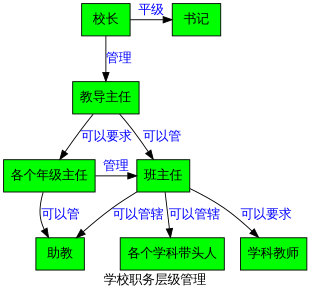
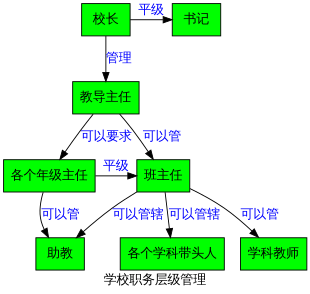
  digraph {
    fontname="Liberation Mono"
    label="学校职务层级管理"
    node [fillcolor=green fontcolor=black fontname="Liberation Mono" shape=box style=filled]
    edge [fontcolor=blue fontname="Liberation Mono"]
    n1 [label="校长"]
    n2 [label="书记"]
    n3 [label="各个年级主任"]
    n4 [label="班主任"]
    n5 [label="教导主任"]
    n6 [label="助教"]
    n7 [label="各个学科带头人"]
    n8 [label="学科教师"]
    subgraph sub_1 {
      rank=same
      n1
      n2
    }
    subgraph sub_2 {
      rank=same
      n3
      n4
    }
    n1 -> n2 [label="平级"]
    n1 -> n5 [label="管理"]
-   n3 -> n4 [label="管理"]
+   n3 -> n4 [label="平级"]
    n3 -> n6 [label="可以管"]
    n4 -> n6 [label="可以管辖"]
    n4 -> n7 [label="可以管辖"]
-   n4 -> n8 [label="可以要求"]
+   n4 -> n8 [label="可以管"]
    n5 -> n3 [label="可以要求"]
    n5 -> n4 [label="可以管"]
  }
